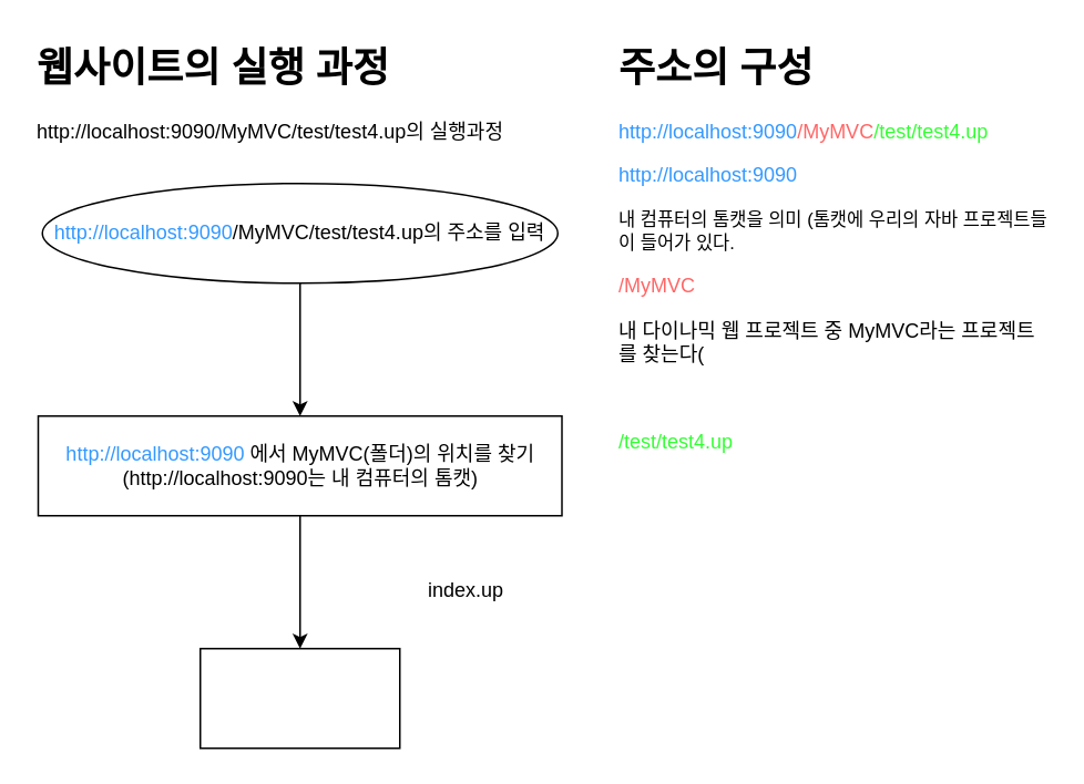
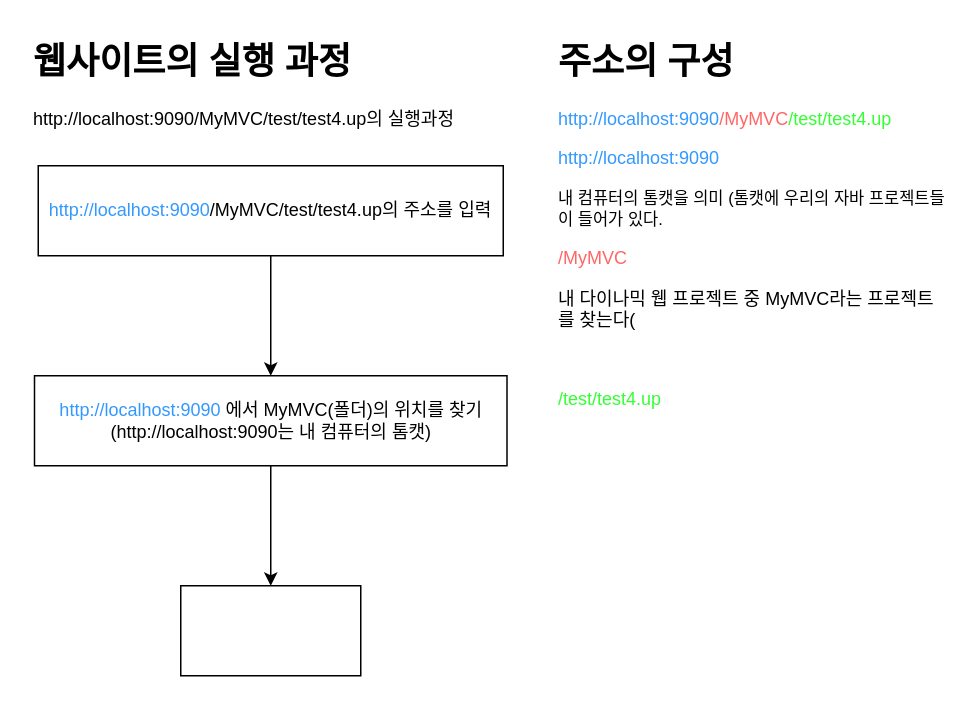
  <mxCell id="0" />
  <mxCell id="1" parent="0" />
  <mxCell id="2" value="&lt;h1 style=&quot;margin-top: 0px;&quot;&gt;웹사이트의 실행 과정&lt;/h1&gt;&lt;div&gt;http://localhost:9090/MyMVC/test/test4.up의 실행과정&lt;/div&gt;&lt;p&gt;&lt;br&gt;&lt;/p&gt;" style="text;html=1;whiteSpace=wrap;overflow=hidden;rounded=0;" vertex="1" parent="1"><mxGeometry x="20" y="20" width="420" height="90" as="geometry" /></mxCell>
  <mxCell id="3" value="" style="edgeStyle=orthogonalEdgeStyle;rounded=0;orthogonalLoop=1;jettySize=auto;html=1;" edge="1" parent="1" source="4" target="6"><mxGeometry relative="1" as="geometry" /></mxCell>
- <mxCell id="4" value="&lt;span style=&quot;text-align: left;&quot;&gt;&lt;font color=&quot;#3399ff&quot;&gt;http://localhost:9090&lt;/font&gt;/MyMVC&lt;/span&gt;&lt;span style=&quot;text-align: left;&quot;&gt;/test/test4.up&lt;/span&gt;&lt;span style=&quot;text-align: left;&quot;&gt;의 주소를 입력&lt;/span&gt;" style="ellipse;whiteSpace=wrap;html=1;" vertex="1" parent="1"><mxGeometry x="25" y="110" width="310" height="60" as="geometry" /></mxCell>
+ <mxCell id="4" value="&lt;span style=&quot;text-align: left;&quot;&gt;&lt;font color=&quot;#3399ff&quot;&gt;http://localhost:9090&lt;/font&gt;/MyMVC&lt;/span&gt;&lt;span style=&quot;text-align: left;&quot;&gt;/test/test4.up&lt;/span&gt;&lt;span style=&quot;text-align: left;&quot;&gt;의 주소를 입력&lt;/span&gt;" style="rounded=0;whiteSpace=wrap;html=1;" vertex="1" parent="1"><mxGeometry x="25" y="110" width="310" height="60" as="geometry" /></mxCell>
  <mxCell id="5" value="" style="edgeStyle=orthogonalEdgeStyle;rounded=0;orthogonalLoop=1;jettySize=auto;html=1;" edge="1" parent="1" source="6" target="7"><mxGeometry relative="1" as="geometry" /></mxCell>
  <mxCell id="6" value="&lt;span style=&quot;text-align: left;&quot;&gt;&lt;font color=&quot;#3399ff&quot;&gt;http://localhost:9090&lt;/font&gt; 에서 MyMVC(폴더)의 위치를 찾기&lt;/span&gt;&lt;div&gt;&lt;span style=&quot;text-align: left;&quot;&gt;(&lt;/span&gt;&lt;span style=&quot;text-align: left; background-color: initial;&quot;&gt;http://localhost:9090는 내 컴퓨터의 톰캣)&lt;/span&gt;&lt;/div&gt;" style="whiteSpace=wrap;html=1;rounded=0;" vertex="1" parent="1"><mxGeometry x="22.5" y="250" width="315" height="60" as="geometry" /></mxCell>
  <mxCell id="7" value="" style="whiteSpace=wrap;html=1;rounded=0;" vertex="1" parent="1"><mxGeometry x="120" y="390" width="120" height="60" as="geometry" /></mxCell>
- <mxCell id="8" value="&lt;span style=&quot;text-align: left;&quot;&gt;index.up&lt;/span&gt;" style="text;html=1;align=center;verticalAlign=middle;whiteSpace=wrap;rounded=0;" vertex="1" parent="1"><mxGeometry x="250" y="340" width="60" height="30" as="geometry" /></mxCell>
  <mxCell id="9" value="&lt;h1 style=&quot;margin-top: 0px;&quot;&gt;주소의 구성&lt;/h1&gt;&lt;p&gt;&lt;font color=&quot;#3399ff&quot;&gt;http://localhost:9090&lt;/font&gt;&lt;font color=&quot;#ff6666&quot;&gt;/MyMVC&lt;/font&gt;&lt;font color=&quot;#33ff33&quot;&gt;/test/test4.up&lt;/font&gt;&lt;/p&gt;&lt;p&gt;&lt;span style=&quot;color: rgb(51, 153, 255);&quot;&gt;http://localhost:9090&lt;/span&gt;&lt;font color=&quot;#33ff33&quot;&gt;&lt;/font&gt;&lt;/p&gt;&lt;p&gt;&lt;font style=&quot;font-size: 11px;&quot;&gt;내 컴퓨터의 톰캣을 의미 (톰캣에 우리의 자바 프로젝트들이 들어가 있다.&lt;/font&gt;&lt;/p&gt;&lt;p&gt;&lt;span style=&quot;color: rgb(255, 102, 102);&quot;&gt;/MyMVC&lt;/span&gt;&lt;span style=&quot;color: rgb(51, 153, 255);&quot;&gt;&lt;/span&gt;&lt;/p&gt;&lt;p&gt;내 다이나믹 웹 프로젝트 중 MyMVC라는 프로젝트를 찾는다(&lt;/p&gt;&lt;p&gt;&lt;span style=&quot;color: rgb(255, 102, 102);&quot;&gt;&lt;br&gt;&lt;/span&gt;&lt;/p&gt;&lt;p&gt;&lt;span style=&quot;color: rgb(51, 255, 51);&quot;&gt;/test/test4.up&lt;/span&gt;&lt;span style=&quot;color: rgb(255, 102, 102);&quot;&gt;&lt;/span&gt;&lt;/p&gt;&lt;p&gt;&lt;br&gt;&lt;/p&gt;&lt;p&gt;&lt;span style=&quot;color: rgb(51, 153, 255);&quot;&gt;&lt;br&gt;&lt;/span&gt;&lt;/p&gt;" style="text;html=1;whiteSpace=wrap;overflow=hidden;rounded=0;" vertex="1" parent="1"><mxGeometry x="370" y="20" width="260" height="260" as="geometry" /></mxCell>
